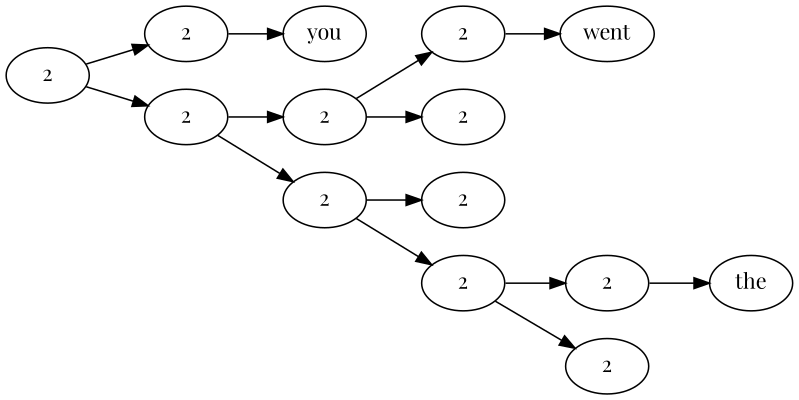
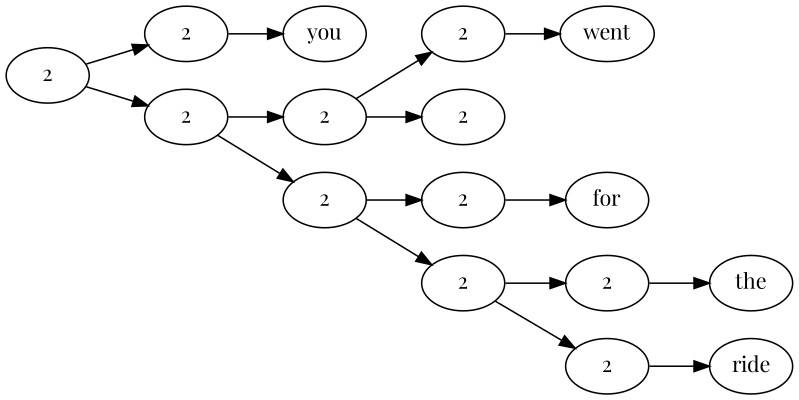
  digraph {
    fontname="Playfair Display"
    rankdir=LR
    node [fontname="Playfair Display"]
    edge [fontname="Playfair Display"]
    n1 [label=2]
    n2 [label=2]
    n3 [label=2]
    n4 [label=you]
    n5 [label=2]
    n6 [label=2]
    n7 [label=2]
    n8 [label=2]
    n9 [label=2]
    n10 [label=2]
    n11 [label=went]
+   n12 [label=for]
    n13 [label=2]
    n14 [label=2]
    n15 [label=the]
+   n16 [label=ride]
    n1 -> n2
    n1 -> n3
    n2 -> n4
    n3 -> n5
    n3 -> n6
    n5 -> n7
    n5 -> n8
    n6 -> n9
    n6 -> n10
    n7 -> n11
+   n9 -> n12
    n10 -> n13
    n10 -> n14
    n13 -> n15
+   n14 -> n16
  }
